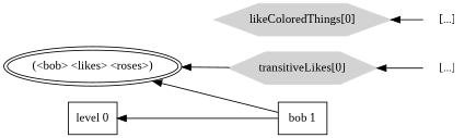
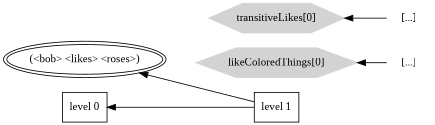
  digraph {
    fontname="Liberation Serif"
    rankdir=RL
    node [fontname="Liberation Serif" fontsize=13 shape=box]
    edge [constraint=true fontname="Liberation Serif"]
    n1 [label="(\<bob\> \<likes\> \<roses\>)" peripheries=2 shape=""]
    n2 [label="level 0"]
    n3 [color=lightgrey label="likeColoredThings[0]" shape=polygon sides=6 style=filled]
    n4 [color=lightgrey label="transitiveLikes[0]" shape=polygon sides=6 style=filled]
-   n5 [label="bob 1"]
+   n5 [label="level 1"]
    n6 [label="[...]" shape=none]
    n7 [label="[...]" shape=none]
    subgraph sub_1 {
      rank=same
      n1
      n2
    }
    subgraph sub_2 {
      rank=same
      n3
      n4
      n5
    }
-   n4 -> n1 [constraint=false]
    n5 -> n1 [constraint=false]
    n5 -> n2
    n6 -> n3
    n7 -> n4
  }
